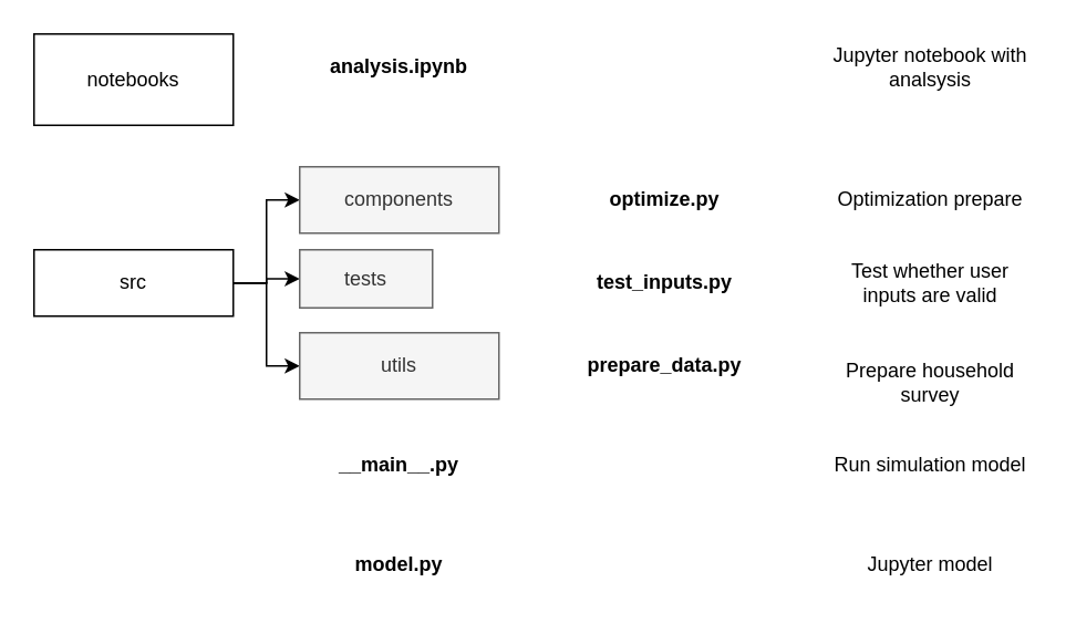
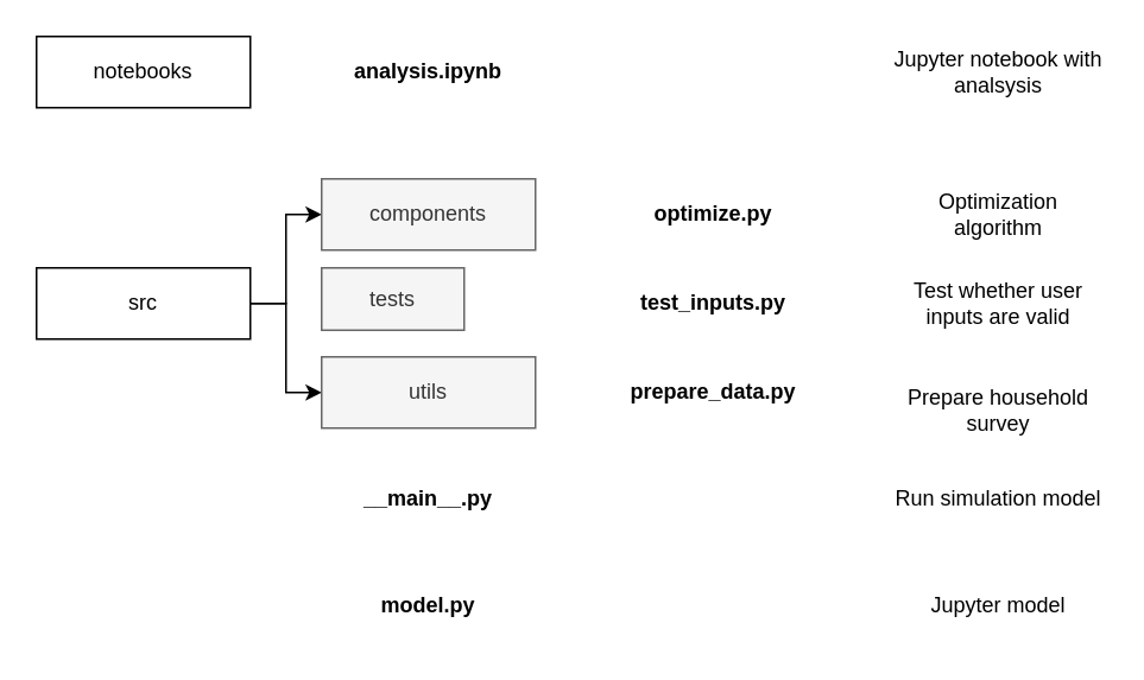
  <mxCell id="0" />
  <mxCell id="1" parent="0" />
  <mxCell id="2" style="edgeStyle=orthogonalEdgeStyle;html=1;exitX=1;exitY=0.5;exitDx=0;exitDy=0;entryX=0;entryY=0.5;entryDx=0;entryDy=0;rounded=0;" parent="1" source="5" target="7" edge="1"><mxGeometry relative="1" as="geometry" /></mxCell>
- <mxCell id="3" style="edgeStyle=orthogonalEdgeStyle;rounded=0;html=1;exitX=1;exitY=0.5;exitDx=0;exitDy=0;" parent="1" source="5" target="8" edge="1"><mxGeometry relative="1" as="geometry" /></mxCell>
  <mxCell id="4" style="edgeStyle=orthogonalEdgeStyle;rounded=0;html=1;exitX=1;exitY=0.5;exitDx=0;exitDy=0;entryX=0;entryY=0.5;entryDx=0;entryDy=0;" parent="1" source="5" target="9" edge="1"><mxGeometry relative="1" as="geometry" /></mxCell>
  <mxCell id="5" value="src" style="rounded=0;whiteSpace=wrap;html=1;" parent="1" vertex="1"><mxGeometry x="20" y="150" width="120" height="40" as="geometry" /></mxCell>
- <mxCell id="6" value="notebooks" style="rounded=0;whiteSpace=wrap;html=1;" parent="1" vertex="1"><mxGeometry x="20" y="20" width="120" height="55" as="geometry" /></mxCell>
+ <mxCell id="6" value="notebooks" style="rounded=0;whiteSpace=wrap;html=1;" parent="1" vertex="1"><mxGeometry x="20" y="20" width="120" height="40" as="geometry" /></mxCell>
  <mxCell id="7" value="components" style="rounded=0;whiteSpace=wrap;html=1;fillColor=#f5f5f5;fontColor=#333333;strokeColor=#666666;" parent="1" vertex="1"><mxGeometry x="180" y="100" width="120" height="40" as="geometry" /></mxCell>
  <mxCell id="8" value="tests" style="rounded=0;whiteSpace=wrap;html=1;fillColor=#f5f5f5;fontColor=#333333;strokeColor=#666666;" parent="1" vertex="1"><mxGeometry x="180" y="150" width="80" height="35" as="geometry" /></mxCell>
  <mxCell id="9" value="utils" style="rounded=0;whiteSpace=wrap;html=1;fillColor=#f5f5f5;fontColor=#333333;strokeColor=#666666;" parent="1" vertex="1"><mxGeometry x="180" y="200" width="120" height="40" as="geometry" /></mxCell>
  <mxCell id="10" value="analysis.ipynb" style="text;html=1;strokeColor=none;fillColor=none;align=center;verticalAlign=middle;whiteSpace=wrap;rounded=0;fontStyle=1;" parent="1" vertex="1"><mxGeometry x="180" y="20" width="120" height="40" as="geometry" /></mxCell>
  <mxCell id="11" value="model.py" style="text;html=1;strokeColor=none;fillColor=none;align=center;verticalAlign=middle;whiteSpace=wrap;rounded=0;fontStyle=1;" parent="1" vertex="1"><mxGeometry x="180" y="320" width="120" height="40" as="geometry" /></mxCell>
  <mxCell id="12" value="__main__.py" style="text;html=1;strokeColor=none;fillColor=none;align=center;verticalAlign=middle;whiteSpace=wrap;rounded=0;fontStyle=1;" parent="1" vertex="1"><mxGeometry x="180" y="260" width="120" height="40" as="geometry" /></mxCell>
  <mxCell id="13" value="Jupyter notebook with analsysis" style="text;html=1;strokeColor=none;fillColor=none;align=center;verticalAlign=middle;whiteSpace=wrap;rounded=0;" parent="1" vertex="1"><mxGeometry x="500" y="20" width="120" height="40" as="geometry" /></mxCell>
  <mxCell id="14" value="Run simulation model" style="text;html=1;strokeColor=none;fillColor=none;align=center;verticalAlign=middle;whiteSpace=wrap;rounded=0;" parent="1" vertex="1"><mxGeometry x="500" y="260" width="120" height="40" as="geometry" /></mxCell>
  <mxCell id="15" value="Jupyter model" style="text;html=1;strokeColor=none;fillColor=none;align=center;verticalAlign=middle;whiteSpace=wrap;rounded=0;" parent="1" vertex="1"><mxGeometry x="500" y="320" width="120" height="40" as="geometry" /></mxCell>
  <mxCell id="16" value="optimize.py" style="text;html=1;strokeColor=none;fillColor=none;align=center;verticalAlign=middle;whiteSpace=wrap;rounded=0;fontStyle=1;" parent="1" vertex="1"><mxGeometry x="340" y="100" width="120" height="40" as="geometry" /></mxCell>
  <mxCell id="17" value="prepare_data.py" style="text;html=1;strokeColor=none;fillColor=none;align=center;verticalAlign=middle;whiteSpace=wrap;rounded=0;fontStyle=1;" parent="1" vertex="1"><mxGeometry x="340" y="200" width="120" height="40" as="geometry" /></mxCell>
- <mxCell id="18" value="Optimization prepare" style="text;html=1;strokeColor=none;fillColor=none;align=center;verticalAlign=middle;whiteSpace=wrap;rounded=0;fontStyle=0" parent="1" vertex="1"><mxGeometry x="500" y="100" width="120" height="40" as="geometry" /></mxCell>
+ <mxCell id="18" value="Optimization algorithm" style="text;html=1;strokeColor=none;fillColor=none;align=center;verticalAlign=middle;whiteSpace=wrap;rounded=0;fontStyle=0" parent="1" vertex="1"><mxGeometry x="500" y="100" width="120" height="40" as="geometry" /></mxCell>
  <mxCell id="19" value="Prepare household survey" style="text;html=1;strokeColor=none;fillColor=none;align=center;verticalAlign=middle;whiteSpace=wrap;rounded=0;" parent="1" vertex="1"><mxGeometry x="500" y="210" width="120" height="40" as="geometry" /></mxCell>
  <mxCell id="20" value="test_inputs.py" style="text;html=1;strokeColor=none;fillColor=none;align=center;verticalAlign=middle;whiteSpace=wrap;rounded=0;fontStyle=1;" vertex="1" parent="1"><mxGeometry x="340" y="150" width="120" height="40" as="geometry" /></mxCell>
  <mxCell id="21" value="Test whether user inputs are valid" style="text;html=1;strokeColor=none;fillColor=none;align=center;verticalAlign=middle;whiteSpace=wrap;rounded=0;" vertex="1" parent="1"><mxGeometry x="500" y="150" width="120" height="40" as="geometry" /></mxCell>
